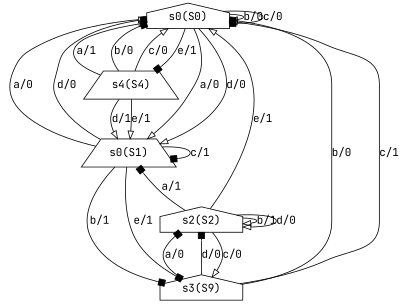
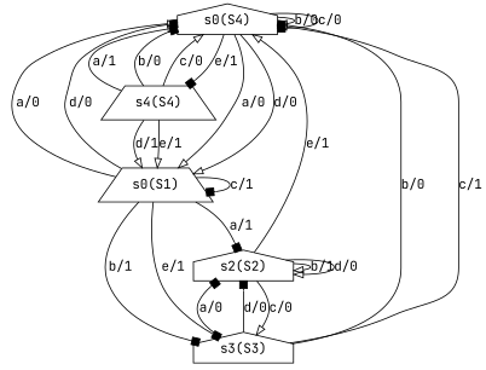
  digraph {
    fontname="JetBrains Mono"
    node [fontname="JetBrains Mono" shape=house]
    edge [arrowhead=onormal fontname="JetBrains Mono"]
-   n1 [label="s0(S0)"]
+   n1 [label="s0(S4)"]
    n2 [label="s0(S1)" shape=trapezium]
    n3 [label="s4(S4)" shape=trapezium]
-   n4 [label="s3(S9)"]
+   n4 [label="s3(S3)"]
    n5 [label="s2(S2)"]
    n1 -> n1 [label="b/0"]
    n1 -> n1 [arrowhead=box label="c/0"]
    n1 -> n2 [label="a/0"]
    n1 -> n2 [label="d/0"]
    n1 -> n3 [arrowhead=box label="e/1"]
    n2 -> n1 [label="a/0"]
    n2 -> n1 [arrowhead=box label="d/0"]
    n2 -> n2 [arrowhead=box label="c/1"]
    n2 -> n4 [arrowhead=box label="b/1"]
    n2 -> n4 [arrowhead=box label="e/1"]
    n3 -> n1 [label="a/1"]
    n3 -> n1 [arrowhead=box label="b/0"]
    n3 -> n1 [label="c/0"]
    n3 -> n2 [label="d/1"]
    n3 -> n2 [label="e/1"]
    n4 -> n1 [arrowhead=box label="b/0"]
    n4 -> n1 [label="c/1"]
    n4 -> n5 [arrowhead=box label="a/0"]
    n4 -> n5 [arrowhead=box label="d/0"]
    n5 -> n1 [label="e/1"]
-   n5 -> n2 [arrowhead=box label="a/1"]
+   n2 -> n5 [arrowhead=box label="a/1"]
    n5 -> n4 [label="c/0"]
    n5 -> n5 [label="b/1"]
    n5 -> n5 [label="d/0"]
  }
